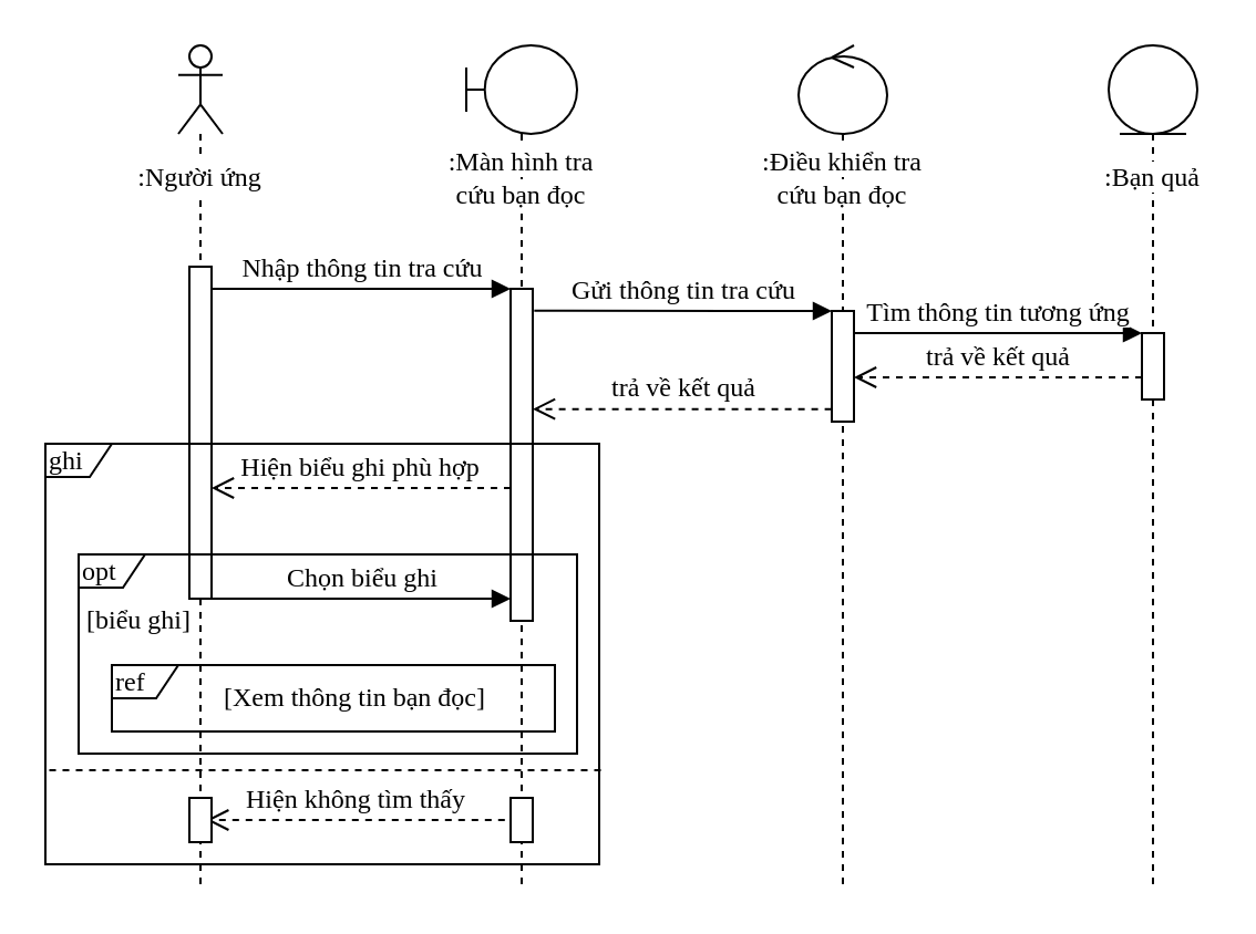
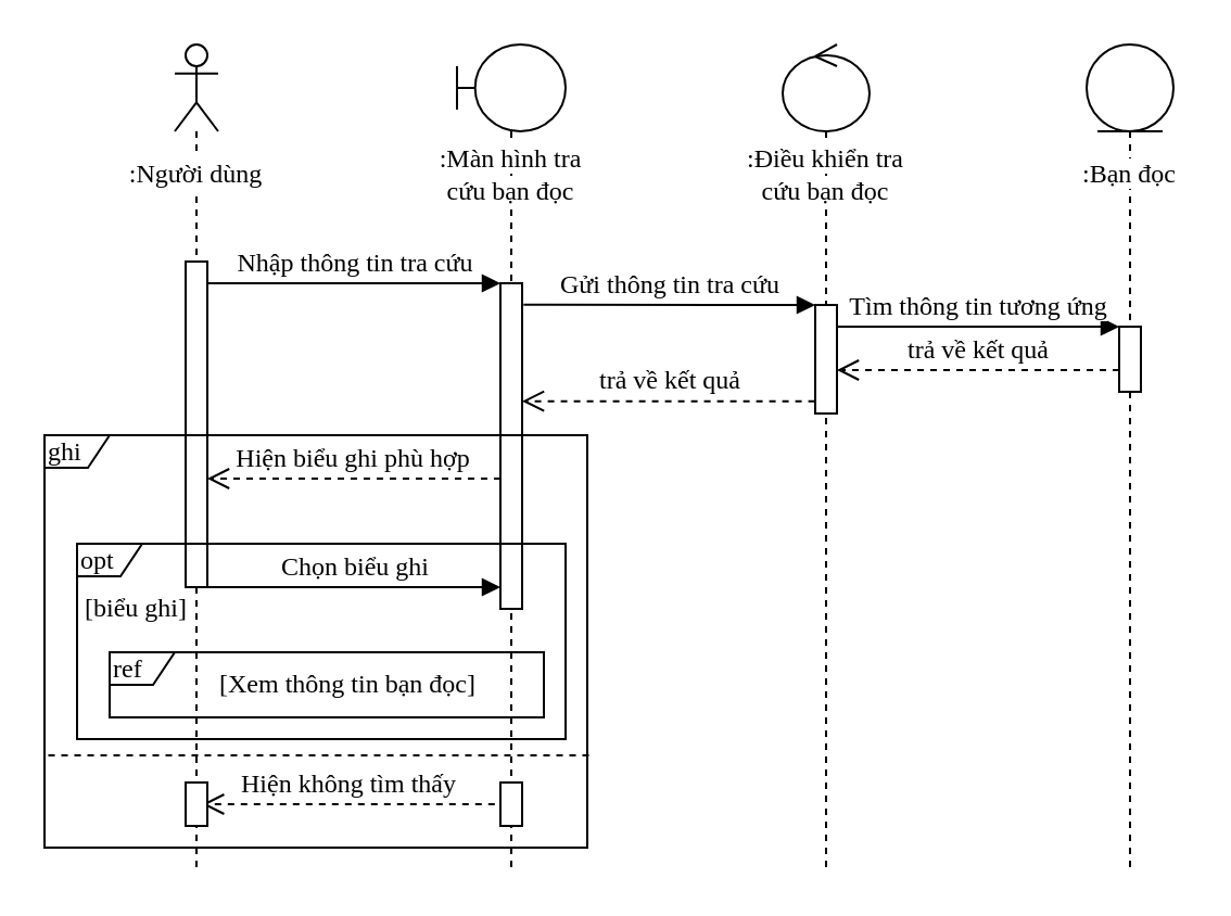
  <mxCell id="0" />
  <mxCell id="1" parent="0" />
  <mxCell id="2" value="" style="shape=umlLifeline;participant=umlActor;perimeter=lifelinePerimeter;whiteSpace=wrap;html=1;container=1;collapsible=0;recursiveResize=0;verticalAlign=top;spacingTop=36;labelBackgroundColor=#ffffff;outlineConnect=0;fontFamily=Times New Roman;fontSize=11;" parent="1" vertex="1"><mxGeometry x="80" y="20" width="20" height="380" as="geometry" /></mxCell>
  <mxCell id="3" value="" style="html=1;points=[];perimeter=orthogonalPerimeter;fontFamily=Times New Roman;fontSize=12;" parent="2" vertex="1"><mxGeometry x="5" y="100" width="10" height="150" as="geometry" /></mxCell>
- <mxCell id="4" value=":Người ứng" style="text;html=1;strokeColor=none;fillColor=#FFFFFF;align=center;verticalAlign=middle;whiteSpace=wrap;rounded=0;fontSize=12;fontFamily=Times New Roman;" parent="1" vertex="1"><mxGeometry x="55" y="70" width="70" height="20" as="geometry" /></mxCell>
+ <mxCell id="4" value=":Người dùng" style="text;html=1;strokeColor=none;fillColor=#FFFFFF;align=center;verticalAlign=middle;whiteSpace=wrap;rounded=0;fontSize=12;fontFamily=Times New Roman;" parent="1" vertex="1"><mxGeometry x="55" y="70" width="70" height="20" as="geometry" /></mxCell>
  <mxCell id="5" value="" style="shape=umlLifeline;participant=umlBoundary;perimeter=lifelinePerimeter;whiteSpace=wrap;html=1;container=1;collapsible=0;recursiveResize=0;verticalAlign=top;spacingTop=36;labelBackgroundColor=#ffffff;outlineConnect=0;fontFamily=Times New Roman;fontSize=12;" parent="1" vertex="1"><mxGeometry x="210" y="20" width="50" height="380" as="geometry" /></mxCell>
  <mxCell id="6" value="" style="html=1;points=[];perimeter=orthogonalPerimeter;fontFamily=Times New Roman;fontSize=12;" parent="5" vertex="1"><mxGeometry x="20" y="110" width="10" height="150" as="geometry" /></mxCell>
  <mxCell id="7" value="" style="shape=umlLifeline;participant=umlControl;perimeter=lifelinePerimeter;whiteSpace=wrap;html=1;container=1;collapsible=0;recursiveResize=0;verticalAlign=top;spacingTop=36;labelBackgroundColor=#ffffff;outlineConnect=0;fontFamily=Times New Roman;fontSize=12;" parent="1" vertex="1"><mxGeometry x="360" y="20" width="40" height="380" as="geometry" /></mxCell>
  <mxCell id="8" value="" style="shape=umlLifeline;participant=umlEntity;perimeter=lifelinePerimeter;whiteSpace=wrap;html=1;container=1;collapsible=0;recursiveResize=0;verticalAlign=top;spacingTop=36;labelBackgroundColor=#ffffff;outlineConnect=0;fontFamily=Times New Roman;fontSize=12;" parent="1" vertex="1"><mxGeometry x="500" y="20" width="40" height="380" as="geometry" /></mxCell>
  <mxCell id="9" value="" style="html=1;points=[];perimeter=orthogonalPerimeter;fontFamily=Times New Roman;fontSize=12;" parent="8" vertex="1"><mxGeometry x="15" y="130" width="10" height="30" as="geometry" /></mxCell>
  <mxCell id="10" value="Nhập thông tin tra cứu" style="html=1;verticalAlign=bottom;endArrow=block;fontFamily=Times New Roman;fontSize=12;" parent="1" source="3" target="6" edge="1"><mxGeometry width="80" relative="1" as="geometry"><mxPoint x="110" y="120" as="sourcePoint" /><mxPoint x="200" y="140" as="targetPoint" /><Array as="points"><mxPoint x="130" y="130" /></Array></mxGeometry></mxCell>
  <mxCell id="11" value="Hiện biểu ghi phù hợp" style="html=1;verticalAlign=bottom;endArrow=open;dashed=1;endSize=8;fontFamily=Times New Roman;fontSize=12;" parent="1" edge="1"><mxGeometry relative="1" as="geometry"><mxPoint x="230" y="220" as="sourcePoint" /><mxPoint x="95" y="220" as="targetPoint" /><Array as="points"><mxPoint x="160" y="220" /></Array></mxGeometry></mxCell>
  <mxCell id="12" value="Gửi thông tin tra cứu" style="html=1;verticalAlign=bottom;endArrow=block;fontFamily=Times New Roman;fontSize=12;exitX=1.067;exitY=0.066;exitDx=0;exitDy=0;exitPerimeter=0;" parent="1" source="6" target="14" edge="1"><mxGeometry width="80" relative="1" as="geometry"><mxPoint x="240" y="150" as="sourcePoint" /><mxPoint x="384.69" y="150" as="targetPoint" /><Array as="points"><mxPoint x="340" y="140" /></Array></mxGeometry></mxCell>
  <mxCell id="13" value="Tìm thông tin tương ứng" style="html=1;verticalAlign=bottom;endArrow=block;fontFamily=Times New Roman;fontSize=12;" parent="1" source="14" target="9" edge="1"><mxGeometry width="80" relative="1" as="geometry"><mxPoint x="380" y="150.24" as="sourcePoint" /><mxPoint x="510" y="150" as="targetPoint" /><Array as="points"><mxPoint x="420.09" y="150" /><mxPoint x="480.09" y="150" /></Array></mxGeometry></mxCell>
  <mxCell id="14" value="" style="html=1;points=[];perimeter=orthogonalPerimeter;fontFamily=Times New Roman;fontSize=12;" parent="1" vertex="1"><mxGeometry x="375" y="140" width="10" height="50" as="geometry" /></mxCell>
  <mxCell id="15" value="ghi" style="shape=umlFrame;whiteSpace=wrap;html=1;width=30;height=15;fontFamily=Times New Roman;fontSize=12;align=left;" parent="1" vertex="1"><mxGeometry x="20" y="200" width="250" height="190" as="geometry" /></mxCell>
  <mxCell id="16" value="Chọn biểu ghi" style="html=1;verticalAlign=bottom;endArrow=block;fontFamily=Times New Roman;fontSize=12;" parent="1" source="3" target="6" edge="1"><mxGeometry width="80" relative="1" as="geometry"><mxPoint x="97.5" y="270" as="sourcePoint" /><mxPoint x="232.5" y="270" as="targetPoint" /><Array as="points"><mxPoint x="132.19" y="270" /></Array></mxGeometry></mxCell>
  <mxCell id="17" value="opt" style="shape=umlFrame;whiteSpace=wrap;html=1;width=30;height=15;fontFamily=Times New Roman;fontSize=12;align=left;" parent="1" vertex="1"><mxGeometry x="35" y="250" width="225" height="90" as="geometry" /></mxCell>
  <mxCell id="18" value="[biểu ghi]" style="text;html=1;strokeColor=none;fillColor=none;align=center;verticalAlign=middle;whiteSpace=wrap;rounded=0;fontFamily=Times New Roman;fontSize=12;" parent="1" vertex="1"><mxGeometry x="35" y="270" width="55" height="20" as="geometry" /></mxCell>
  <mxCell id="19" value="ref" style="shape=umlFrame;whiteSpace=wrap;html=1;fontFamily=Times New Roman;fontSize=12;align=left;width=30;height=15;" parent="1" vertex="1"><mxGeometry x="50" y="300" width="200" height="30" as="geometry" /></mxCell>
  <mxCell id="20" value="[Xem thông tin bạn đọc]" style="text;html=1;strokeColor=none;fillColor=none;align=center;verticalAlign=middle;whiteSpace=wrap;rounded=0;fontFamily=Times New Roman;fontSize=12;" parent="1" vertex="1"><mxGeometry x="100" y="305" width="120" height="20" as="geometry" /></mxCell>
  <mxCell id="21" value="trả về kết quả" style="html=1;verticalAlign=bottom;endArrow=open;dashed=1;endSize=8;fontFamily=Times New Roman;fontSize=12;" parent="1" source="9" target="14" edge="1"><mxGeometry relative="1" as="geometry"><mxPoint x="500" y="190" as="sourcePoint" /><mxPoint x="420" y="190" as="targetPoint" /><Array as="points"><mxPoint x="470" y="170" /></Array></mxGeometry></mxCell>
  <mxCell id="22" value="trả về kết quả" style="html=1;verticalAlign=bottom;endArrow=open;dashed=1;endSize=8;fontFamily=Times New Roman;fontSize=12;exitX=-0.02;exitY=0.887;exitDx=0;exitDy=0;exitPerimeter=0;" parent="1" source="14" target="6" edge="1"><mxGeometry relative="1" as="geometry"><mxPoint x="369.27" y="200" as="sourcePoint" /><mxPoint x="240" y="198" as="targetPoint" /></mxGeometry></mxCell>
  <mxCell id="23" value="&lt;span style=&quot;background-color: rgb(255 , 255 , 255)&quot;&gt;:Màn hình tra cứu bạn đọc&lt;/span&gt;" style="text;html=1;strokeColor=none;fillColor=none;align=center;verticalAlign=middle;whiteSpace=wrap;rounded=0;fontFamily=Times New Roman;fontSize=12;" parent="1" vertex="1"><mxGeometry x="200" y="70" width="70" height="20" as="geometry" /></mxCell>
  <mxCell id="24" value="&lt;span style=&quot;background-color: rgb(255 , 255 , 255)&quot;&gt;:Điều khiển tra cứu bạn đọc&lt;/span&gt;" style="text;html=1;strokeColor=none;fillColor=none;align=center;verticalAlign=middle;whiteSpace=wrap;rounded=0;fontFamily=Times New Roman;fontSize=12;" parent="1" vertex="1"><mxGeometry x="340" y="70" width="80" height="20" as="geometry" /></mxCell>
- <mxCell id="25" value="&lt;span style=&quot;background-color: rgb(255 , 255 , 255)&quot;&gt;:Bạn quả&lt;/span&gt;" style="text;html=1;strokeColor=none;fillColor=none;align=center;verticalAlign=middle;whiteSpace=wrap;rounded=0;fontFamily=Times New Roman;fontSize=12;" parent="1" vertex="1"><mxGeometry x="495" y="70" width="50" height="20" as="geometry" /></mxCell>
+ <mxCell id="25" value="&lt;span style=&quot;background-color: rgb(255 , 255 , 255)&quot;&gt;:Bạn đọc&lt;/span&gt;" style="text;html=1;strokeColor=none;fillColor=none;align=center;verticalAlign=middle;whiteSpace=wrap;rounded=0;fontFamily=Times New Roman;fontSize=12;" parent="1" vertex="1"><mxGeometry x="495" y="70" width="50" height="20" as="geometry" /></mxCell>
  <mxCell id="26" value="" style="endArrow=none;dashed=1;html=1;fontFamily=Times New Roman;fontSize=12;entryX=-0.002;entryY=0.776;entryDx=0;entryDy=0;entryPerimeter=0;exitX=1.003;exitY=0.776;exitDx=0;exitDy=0;exitPerimeter=0;" parent="1" source="15" target="15" edge="1"><mxGeometry width="50" height="50" relative="1" as="geometry"><mxPoint x="560" y="360" as="sourcePoint" /><mxPoint x="30" y="363" as="targetPoint" /><Array as="points" /></mxGeometry></mxCell>
  <mxCell id="27" value="Hiện không tìm thấy" style="html=1;verticalAlign=bottom;endArrow=open;dashed=1;endSize=8;fontFamily=Times New Roman;fontSize=12;exitX=-0.02;exitY=0.887;exitDx=0;exitDy=0;exitPerimeter=0;" parent="1" edge="1"><mxGeometry relative="1" as="geometry"><mxPoint x="227.4" y="370" as="sourcePoint" /><mxPoint x="92.6" y="370" as="targetPoint" /></mxGeometry></mxCell>
  <mxCell id="28" value="" style="html=1;points=[];perimeter=orthogonalPerimeter;fontFamily=Times New Roman;fontSize=12;" parent="1" vertex="1"><mxGeometry x="85" y="360" width="10" height="20" as="geometry" /></mxCell>
  <mxCell id="29" value="" style="html=1;points=[];perimeter=orthogonalPerimeter;fontFamily=Times New Roman;fontSize=12;" parent="1" vertex="1"><mxGeometry x="230" y="360" width="10" height="20" as="geometry" /></mxCell>
